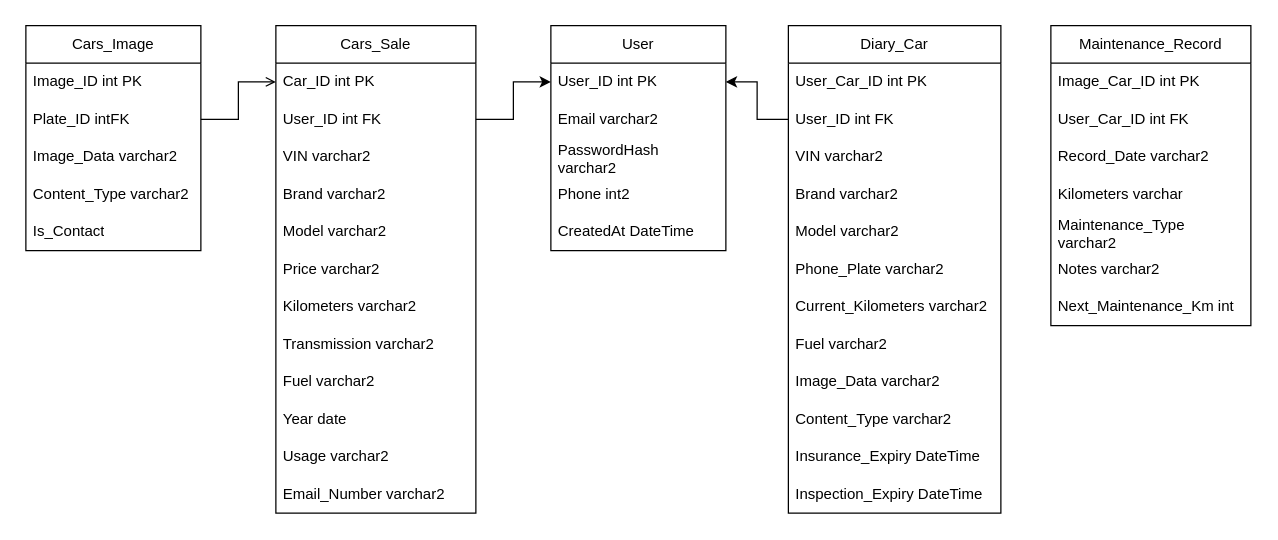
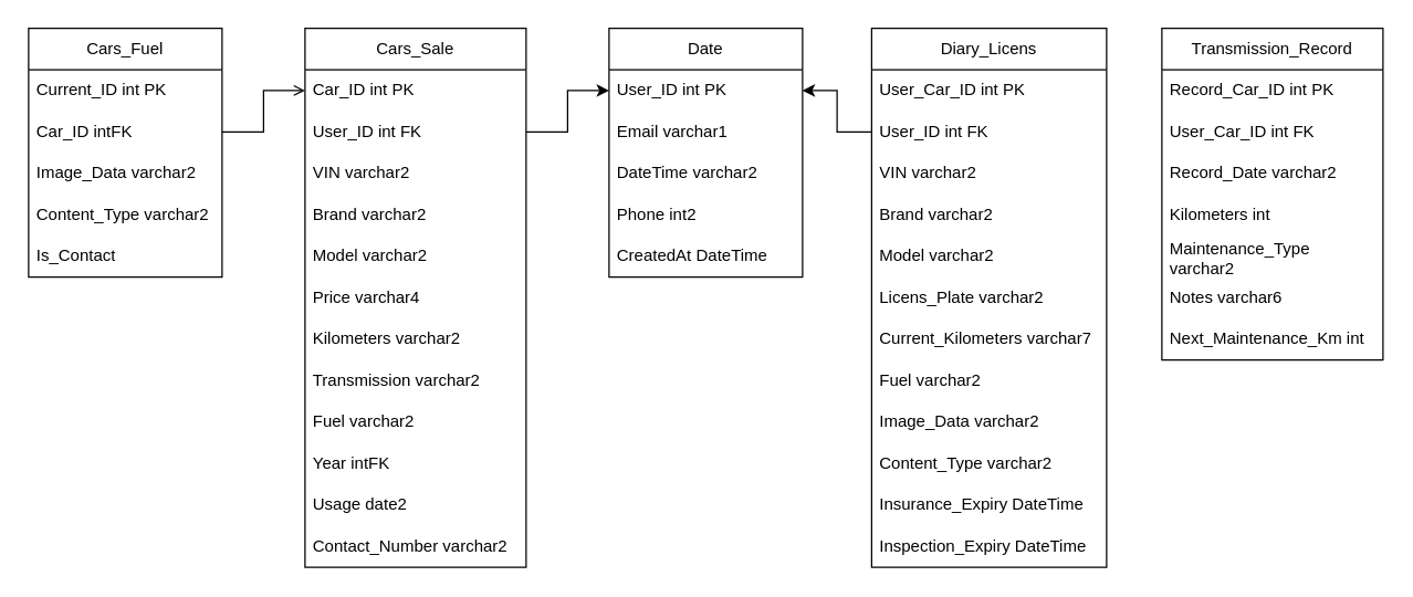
  <mxCell id="0" />
  <mxCell id="1" parent="0" />
  <mxCell id="2" value="Cars_Sale" style="swimlane;fontStyle=0;childLayout=stackLayout;horizontal=1;startSize=30;horizontalStack=0;resizeParent=1;resizeParentMax=0;resizeLast=0;collapsible=1;marginBottom=0;whiteSpace=wrap;html=1;" parent="1" vertex="1"><mxGeometry x="220" y="20" width="160" height="390" as="geometry" /></mxCell>
  <mxCell id="3" value="Car_ID int PK" style="text;strokeColor=none;fillColor=none;align=left;verticalAlign=middle;spacingLeft=4;spacingRight=4;overflow=hidden;points=[[0,0.5],[1,0.5]];portConstraint=eastwest;rotatable=0;whiteSpace=wrap;html=1;" parent="2" vertex="1"><mxGeometry y="30" width="160" height="30" as="geometry" /></mxCell>
  <mxCell id="4" value="User_ID int FK" style="text;strokeColor=none;fillColor=none;align=left;verticalAlign=middle;spacingLeft=4;spacingRight=4;overflow=hidden;points=[[0,0.5],[1,0.5]];portConstraint=eastwest;rotatable=0;whiteSpace=wrap;html=1;" parent="2" vertex="1"><mxGeometry y="60" width="160" height="30" as="geometry" /></mxCell>
  <mxCell id="5" value="VIN varchar2 " style="text;strokeColor=none;fillColor=none;align=left;verticalAlign=middle;spacingLeft=4;spacingRight=4;overflow=hidden;points=[[0,0.5],[1,0.5]];portConstraint=eastwest;rotatable=0;whiteSpace=wrap;html=1;" parent="2" vertex="1"><mxGeometry y="90" width="160" height="30" as="geometry" /></mxCell>
  <mxCell id="6" value="Brand varchar2 " style="text;strokeColor=none;fillColor=none;align=left;verticalAlign=middle;spacingLeft=4;spacingRight=4;overflow=hidden;points=[[0,0.5],[1,0.5]];portConstraint=eastwest;rotatable=0;whiteSpace=wrap;html=1;" parent="2" vertex="1"><mxGeometry y="120" width="160" height="30" as="geometry" /></mxCell>
  <mxCell id="7" value="Model varchar2 " style="text;strokeColor=none;fillColor=none;align=left;verticalAlign=middle;spacingLeft=4;spacingRight=4;overflow=hidden;points=[[0,0.5],[1,0.5]];portConstraint=eastwest;rotatable=0;whiteSpace=wrap;html=1;" parent="2" vertex="1"><mxGeometry y="150" width="160" height="30" as="geometry" /></mxCell>
- <mxCell id="8" value="Price varchar2 " style="text;strokeColor=none;fillColor=none;align=left;verticalAlign=middle;spacingLeft=4;spacingRight=4;overflow=hidden;points=[[0,0.5],[1,0.5]];portConstraint=eastwest;rotatable=0;whiteSpace=wrap;html=1;" parent="2" vertex="1"><mxGeometry y="180" width="160" height="30" as="geometry" /></mxCell>
+ <mxCell id="8" value="Price varchar4 " style="text;strokeColor=none;fillColor=none;align=left;verticalAlign=middle;spacingLeft=4;spacingRight=4;overflow=hidden;points=[[0,0.5],[1,0.5]];portConstraint=eastwest;rotatable=0;whiteSpace=wrap;html=1;" parent="2" vertex="1"><mxGeometry y="180" width="160" height="30" as="geometry" /></mxCell>
  <mxCell id="9" value="Kilometers varchar2" style="text;strokeColor=none;fillColor=none;align=left;verticalAlign=middle;spacingLeft=4;spacingRight=4;overflow=hidden;points=[[0,0.5],[1,0.5]];portConstraint=eastwest;rotatable=0;whiteSpace=wrap;html=1;" parent="2" vertex="1"><mxGeometry y="210" width="160" height="30" as="geometry" /></mxCell>
  <mxCell id="10" value="Transmission varchar2" style="text;strokeColor=none;fillColor=none;align=left;verticalAlign=middle;spacingLeft=4;spacingRight=4;overflow=hidden;points=[[0,0.5],[1,0.5]];portConstraint=eastwest;rotatable=0;whiteSpace=wrap;html=1;" parent="2" vertex="1"><mxGeometry y="240" width="160" height="30" as="geometry" /></mxCell>
  <mxCell id="11" value="Fuel varchar2" style="text;strokeColor=none;fillColor=none;align=left;verticalAlign=middle;spacingLeft=4;spacingRight=4;overflow=hidden;points=[[0,0.5],[1,0.5]];portConstraint=eastwest;rotatable=0;whiteSpace=wrap;html=1;" parent="2" vertex="1"><mxGeometry y="270" width="160" height="30" as="geometry" /></mxCell>
- <mxCell id="12" value="Year date" style="text;strokeColor=none;fillColor=none;align=left;verticalAlign=middle;spacingLeft=4;spacingRight=4;overflow=hidden;points=[[0,0.5],[1,0.5]];portConstraint=eastwest;rotatable=0;whiteSpace=wrap;html=1;" parent="2" vertex="1"><mxGeometry y="300" width="160" height="30" as="geometry" /></mxCell>
- <mxCell id="13" value="Usage varchar2" style="text;strokeColor=none;fillColor=none;align=left;verticalAlign=middle;spacingLeft=4;spacingRight=4;overflow=hidden;points=[[0,0.5],[1,0.5]];portConstraint=eastwest;rotatable=0;whiteSpace=wrap;html=1;" parent="2" vertex="1"><mxGeometry y="330" width="160" height="30" as="geometry" /></mxCell>
- <mxCell id="14" value="Email_Number varchar2" style="text;strokeColor=none;fillColor=none;align=left;verticalAlign=middle;spacingLeft=4;spacingRight=4;overflow=hidden;points=[[0,0.5],[1,0.5]];portConstraint=eastwest;rotatable=0;whiteSpace=wrap;html=1;" parent="2" vertex="1"><mxGeometry y="360" width="160" height="30" as="geometry" /></mxCell>
- <mxCell id="15" value="User" style="swimlane;fontStyle=0;childLayout=stackLayout;horizontal=1;startSize=30;horizontalStack=0;resizeParent=1;resizeParentMax=0;resizeLast=0;collapsible=1;marginBottom=0;whiteSpace=wrap;html=1;" parent="1" vertex="1"><mxGeometry x="440" y="20" width="140" height="180" as="geometry" /></mxCell>
+ <mxCell id="12" value="Year intFK" style="text;strokeColor=none;fillColor=none;align=left;verticalAlign=middle;spacingLeft=4;spacingRight=4;overflow=hidden;points=[[0,0.5],[1,0.5]];portConstraint=eastwest;rotatable=0;whiteSpace=wrap;html=1;" parent="2" vertex="1"><mxGeometry y="300" width="160" height="30" as="geometry" /></mxCell>
+ <mxCell id="13" value="Usage date2" style="text;strokeColor=none;fillColor=none;align=left;verticalAlign=middle;spacingLeft=4;spacingRight=4;overflow=hidden;points=[[0,0.5],[1,0.5]];portConstraint=eastwest;rotatable=0;whiteSpace=wrap;html=1;" parent="2" vertex="1"><mxGeometry y="330" width="160" height="30" as="geometry" /></mxCell>
+ <mxCell id="14" value="Contact_Number varchar2" style="text;strokeColor=none;fillColor=none;align=left;verticalAlign=middle;spacingLeft=4;spacingRight=4;overflow=hidden;points=[[0,0.5],[1,0.5]];portConstraint=eastwest;rotatable=0;whiteSpace=wrap;html=1;" parent="2" vertex="1"><mxGeometry y="360" width="160" height="30" as="geometry" /></mxCell>
+ <mxCell id="15" value="Date" style="swimlane;fontStyle=0;childLayout=stackLayout;horizontal=1;startSize=30;horizontalStack=0;resizeParent=1;resizeParentMax=0;resizeLast=0;collapsible=1;marginBottom=0;whiteSpace=wrap;html=1;" parent="1" vertex="1"><mxGeometry x="440" y="20" width="140" height="180" as="geometry" /></mxCell>
  <mxCell id="16" value="User_ID int PK" style="text;strokeColor=none;fillColor=none;align=left;verticalAlign=middle;spacingLeft=4;spacingRight=4;overflow=hidden;points=[[0,0.5],[1,0.5]];portConstraint=eastwest;rotatable=0;whiteSpace=wrap;html=1;" parent="15" vertex="1"><mxGeometry y="30" width="140" height="30" as="geometry" /></mxCell>
- <mxCell id="17" value="Email varchar2 " style="text;strokeColor=none;fillColor=none;align=left;verticalAlign=middle;spacingLeft=4;spacingRight=4;overflow=hidden;points=[[0,0.5],[1,0.5]];portConstraint=eastwest;rotatable=0;whiteSpace=wrap;html=1;" parent="15" vertex="1"><mxGeometry y="60" width="140" height="30" as="geometry" /></mxCell>
- <mxCell id="18" value="PasswordHash varchar2" style="text;strokeColor=none;fillColor=none;align=left;verticalAlign=middle;spacingLeft=4;spacingRight=4;overflow=hidden;points=[[0,0.5],[1,0.5]];portConstraint=eastwest;rotatable=0;whiteSpace=wrap;html=1;" parent="15" vertex="1"><mxGeometry y="90" width="140" height="30" as="geometry" /></mxCell>
+ <mxCell id="17" value="Email varchar1 " style="text;strokeColor=none;fillColor=none;align=left;verticalAlign=middle;spacingLeft=4;spacingRight=4;overflow=hidden;points=[[0,0.5],[1,0.5]];portConstraint=eastwest;rotatable=0;whiteSpace=wrap;html=1;" parent="15" vertex="1"><mxGeometry y="60" width="140" height="30" as="geometry" /></mxCell>
+ <mxCell id="18" value="DateTime varchar2" style="text;strokeColor=none;fillColor=none;align=left;verticalAlign=middle;spacingLeft=4;spacingRight=4;overflow=hidden;points=[[0,0.5],[1,0.5]];portConstraint=eastwest;rotatable=0;whiteSpace=wrap;html=1;" parent="15" vertex="1"><mxGeometry y="90" width="140" height="30" as="geometry" /></mxCell>
  <mxCell id="19" value="Phone int2 " style="text;strokeColor=none;fillColor=none;align=left;verticalAlign=middle;spacingLeft=4;spacingRight=4;overflow=hidden;points=[[0,0.5],[1,0.5]];portConstraint=eastwest;rotatable=0;whiteSpace=wrap;html=1;" parent="15" vertex="1"><mxGeometry y="120" width="140" height="30" as="geometry" /></mxCell>
  <mxCell id="20" value="CreatedAt DateTime " style="text;strokeColor=none;fillColor=none;align=left;verticalAlign=middle;spacingLeft=4;spacingRight=4;overflow=hidden;points=[[0,0.5],[1,0.5]];portConstraint=eastwest;rotatable=0;whiteSpace=wrap;html=1;" parent="15" vertex="1"><mxGeometry y="150" width="140" height="30" as="geometry" /></mxCell>
  <mxCell id="21" style="edgeStyle=orthogonalEdgeStyle;rounded=0;orthogonalLoop=1;jettySize=auto;html=1;entryX=0;entryY=0.5;entryDx=0;entryDy=0;" parent="1" source="4" target="16" edge="1"><mxGeometry relative="1" as="geometry" /></mxCell>
- <mxCell id="22" value="Cars_Image" style="swimlane;fontStyle=0;childLayout=stackLayout;horizontal=1;startSize=30;horizontalStack=0;resizeParent=1;resizeParentMax=0;resizeLast=0;collapsible=1;marginBottom=0;whiteSpace=wrap;html=1;" parent="1" vertex="1"><mxGeometry x="20" y="20" width="140" height="180" as="geometry" /></mxCell>
- <mxCell id="23" value="Image_ID int PK" style="text;strokeColor=none;fillColor=none;align=left;verticalAlign=middle;spacingLeft=4;spacingRight=4;overflow=hidden;points=[[0,0.5],[1,0.5]];portConstraint=eastwest;rotatable=0;whiteSpace=wrap;html=1;" parent="22" vertex="1"><mxGeometry y="30" width="140" height="30" as="geometry" /></mxCell>
- <mxCell id="24" value="Plate_ID intFK" style="text;strokeColor=none;fillColor=none;align=left;verticalAlign=middle;spacingLeft=4;spacingRight=4;overflow=hidden;points=[[0,0.5],[1,0.5]];portConstraint=eastwest;rotatable=0;whiteSpace=wrap;html=1;" parent="22" vertex="1"><mxGeometry y="60" width="140" height="30" as="geometry" /></mxCell>
+ <mxCell id="22" value="Cars_Fuel" style="swimlane;fontStyle=0;childLayout=stackLayout;horizontal=1;startSize=30;horizontalStack=0;resizeParent=1;resizeParentMax=0;resizeLast=0;collapsible=1;marginBottom=0;whiteSpace=wrap;html=1;" parent="1" vertex="1"><mxGeometry x="20" y="20" width="140" height="180" as="geometry" /></mxCell>
+ <mxCell id="23" value="Current_ID int PK" style="text;strokeColor=none;fillColor=none;align=left;verticalAlign=middle;spacingLeft=4;spacingRight=4;overflow=hidden;points=[[0,0.5],[1,0.5]];portConstraint=eastwest;rotatable=0;whiteSpace=wrap;html=1;" parent="22" vertex="1"><mxGeometry y="30" width="140" height="30" as="geometry" /></mxCell>
+ <mxCell id="24" value="Car_ID intFK" style="text;strokeColor=none;fillColor=none;align=left;verticalAlign=middle;spacingLeft=4;spacingRight=4;overflow=hidden;points=[[0,0.5],[1,0.5]];portConstraint=eastwest;rotatable=0;whiteSpace=wrap;html=1;" parent="22" vertex="1"><mxGeometry y="60" width="140" height="30" as="geometry" /></mxCell>
  <mxCell id="25" value="Image_Data varchar2 " style="text;strokeColor=none;fillColor=none;align=left;verticalAlign=middle;spacingLeft=4;spacingRight=4;overflow=hidden;points=[[0,0.5],[1,0.5]];portConstraint=eastwest;rotatable=0;whiteSpace=wrap;html=1;" parent="22" vertex="1"><mxGeometry y="90" width="140" height="30" as="geometry" /></mxCell>
  <mxCell id="26" value="Content_Type varchar2 " style="text;strokeColor=none;fillColor=none;align=left;verticalAlign=middle;spacingLeft=4;spacingRight=4;overflow=hidden;points=[[0,0.5],[1,0.5]];portConstraint=eastwest;rotatable=0;whiteSpace=wrap;html=1;" parent="22" vertex="1"><mxGeometry y="120" width="140" height="30" as="geometry" /></mxCell>
  <mxCell id="27" value="Is_Contact " style="text;strokeColor=none;fillColor=none;align=left;verticalAlign=middle;spacingLeft=4;spacingRight=4;overflow=hidden;points=[[0,0.5],[1,0.5]];portConstraint=eastwest;rotatable=0;whiteSpace=wrap;html=1;" parent="22" vertex="1"><mxGeometry y="150" width="140" height="30" as="geometry" /></mxCell>
  <mxCell id="28" style="edgeStyle=orthogonalEdgeStyle;rounded=0;orthogonalLoop=1;jettySize=auto;html=1;entryX=0;entryY=0.5;entryDx=0;entryDy=0;endArrow=open;" parent="1" source="24" target="3" edge="1"><mxGeometry relative="1" as="geometry" /></mxCell>
- <mxCell id="29" value="Diary_Car" style="swimlane;fontStyle=0;childLayout=stackLayout;horizontal=1;startSize=30;horizontalStack=0;resizeParent=1;resizeParentMax=0;resizeLast=0;collapsible=1;marginBottom=0;whiteSpace=wrap;html=1;" parent="1" vertex="1"><mxGeometry x="630" y="20" width="170" height="390" as="geometry" /></mxCell>
+ <mxCell id="29" value="Diary_Licens" style="swimlane;fontStyle=0;childLayout=stackLayout;horizontal=1;startSize=30;horizontalStack=0;resizeParent=1;resizeParentMax=0;resizeLast=0;collapsible=1;marginBottom=0;whiteSpace=wrap;html=1;" parent="1" vertex="1"><mxGeometry x="630" y="20" width="170" height="390" as="geometry" /></mxCell>
  <mxCell id="30" value="&lt;div&gt;User_Car_ID int PK&lt;/div&gt;" style="text;strokeColor=none;fillColor=none;align=left;verticalAlign=middle;spacingLeft=4;spacingRight=4;overflow=hidden;points=[[0,0.5],[1,0.5]];portConstraint=eastwest;rotatable=0;whiteSpace=wrap;html=1;" parent="29" vertex="1"><mxGeometry y="30" width="170" height="30" as="geometry" /></mxCell>
  <mxCell id="31" value="User_ID int FK" style="text;strokeColor=none;fillColor=none;align=left;verticalAlign=middle;spacingLeft=4;spacingRight=4;overflow=hidden;points=[[0,0.5],[1,0.5]];portConstraint=eastwest;rotatable=0;whiteSpace=wrap;html=1;" parent="29" vertex="1"><mxGeometry y="60" width="170" height="30" as="geometry" /></mxCell>
  <mxCell id="32" value="VIN varchar2 " style="text;strokeColor=none;fillColor=none;align=left;verticalAlign=middle;spacingLeft=4;spacingRight=4;overflow=hidden;points=[[0,0.5],[1,0.5]];portConstraint=eastwest;rotatable=0;whiteSpace=wrap;html=1;" parent="29" vertex="1"><mxGeometry y="90" width="170" height="30" as="geometry" /></mxCell>
  <mxCell id="33" value="Brand varchar2 " style="text;strokeColor=none;fillColor=none;align=left;verticalAlign=middle;spacingLeft=4;spacingRight=4;overflow=hidden;points=[[0,0.5],[1,0.5]];portConstraint=eastwest;rotatable=0;whiteSpace=wrap;html=1;" parent="29" vertex="1"><mxGeometry y="120" width="170" height="30" as="geometry" /></mxCell>
  <mxCell id="34" value="Model varchar2 " style="text;strokeColor=none;fillColor=none;align=left;verticalAlign=middle;spacingLeft=4;spacingRight=4;overflow=hidden;points=[[0,0.5],[1,0.5]];portConstraint=eastwest;rotatable=0;whiteSpace=wrap;html=1;" parent="29" vertex="1"><mxGeometry y="150" width="170" height="30" as="geometry" /></mxCell>
- <mxCell id="35" value="Phone_Plate varchar2 " style="text;strokeColor=none;fillColor=none;align=left;verticalAlign=middle;spacingLeft=4;spacingRight=4;overflow=hidden;points=[[0,0.5],[1,0.5]];portConstraint=eastwest;rotatable=0;whiteSpace=wrap;html=1;" parent="29" vertex="1"><mxGeometry y="180" width="170" height="30" as="geometry" /></mxCell>
- <mxCell id="36" value="Current_Kilometers varchar2" style="text;strokeColor=none;fillColor=none;align=left;verticalAlign=middle;spacingLeft=4;spacingRight=4;overflow=hidden;points=[[0,0.5],[1,0.5]];portConstraint=eastwest;rotatable=0;whiteSpace=wrap;html=1;" parent="29" vertex="1"><mxGeometry y="210" width="170" height="30" as="geometry" /></mxCell>
+ <mxCell id="35" value="Licens_Plate varchar2 " style="text;strokeColor=none;fillColor=none;align=left;verticalAlign=middle;spacingLeft=4;spacingRight=4;overflow=hidden;points=[[0,0.5],[1,0.5]];portConstraint=eastwest;rotatable=0;whiteSpace=wrap;html=1;" parent="29" vertex="1"><mxGeometry y="180" width="170" height="30" as="geometry" /></mxCell>
+ <mxCell id="36" value="Current_Kilometers varchar7" style="text;strokeColor=none;fillColor=none;align=left;verticalAlign=middle;spacingLeft=4;spacingRight=4;overflow=hidden;points=[[0,0.5],[1,0.5]];portConstraint=eastwest;rotatable=0;whiteSpace=wrap;html=1;" parent="29" vertex="1"><mxGeometry y="210" width="170" height="30" as="geometry" /></mxCell>
  <mxCell id="37" value="Fuel varchar2" style="text;strokeColor=none;fillColor=none;align=left;verticalAlign=middle;spacingLeft=4;spacingRight=4;overflow=hidden;points=[[0,0.5],[1,0.5]];portConstraint=eastwest;rotatable=0;whiteSpace=wrap;html=1;" parent="29" vertex="1"><mxGeometry y="240" width="170" height="30" as="geometry" /></mxCell>
  <mxCell id="38" value="Image_Data varchar2 " style="text;strokeColor=none;fillColor=none;align=left;verticalAlign=middle;spacingLeft=4;spacingRight=4;overflow=hidden;points=[[0,0.5],[1,0.5]];portConstraint=eastwest;rotatable=0;whiteSpace=wrap;html=1;" parent="29" vertex="1"><mxGeometry y="270" width="170" height="30" as="geometry" /></mxCell>
  <mxCell id="39" value="Content_Type varchar2 " style="text;strokeColor=none;fillColor=none;align=left;verticalAlign=middle;spacingLeft=4;spacingRight=4;overflow=hidden;points=[[0,0.5],[1,0.5]];portConstraint=eastwest;rotatable=0;whiteSpace=wrap;html=1;" parent="29" vertex="1"><mxGeometry y="300" width="170" height="30" as="geometry" /></mxCell>
  <mxCell id="40" value="Insurance_Expiry DateTime" style="text;strokeColor=none;fillColor=none;align=left;verticalAlign=middle;spacingLeft=4;spacingRight=4;overflow=hidden;points=[[0,0.5],[1,0.5]];portConstraint=eastwest;rotatable=0;whiteSpace=wrap;html=1;" parent="29" vertex="1"><mxGeometry y="330" width="170" height="30" as="geometry" /></mxCell>
  <mxCell id="41" value="Inspection_Expiry DateTime" style="text;strokeColor=none;fillColor=none;align=left;verticalAlign=middle;spacingLeft=4;spacingRight=4;overflow=hidden;points=[[0,0.5],[1,0.5]];portConstraint=eastwest;rotatable=0;whiteSpace=wrap;html=1;" parent="29" vertex="1"><mxGeometry y="360" width="170" height="30" as="geometry" /></mxCell>
  <mxCell id="42" style="edgeStyle=orthogonalEdgeStyle;rounded=0;orthogonalLoop=1;jettySize=auto;html=1;" parent="1" source="31" target="16" edge="1"><mxGeometry relative="1" as="geometry" /></mxCell>
- <mxCell id="43" value="Maintenance_Record" style="swimlane;fontStyle=0;childLayout=stackLayout;horizontal=1;startSize=30;horizontalStack=0;resizeParent=1;resizeParentMax=0;resizeLast=0;collapsible=1;marginBottom=0;whiteSpace=wrap;html=1;" parent="1" vertex="1"><mxGeometry x="840" y="20" width="160" height="240" as="geometry" /></mxCell>
- <mxCell id="44" value="&lt;div&gt;Image_Car_ID int PK&lt;/div&gt;" style="text;strokeColor=none;fillColor=none;align=left;verticalAlign=middle;spacingLeft=4;spacingRight=4;overflow=hidden;points=[[0,0.5],[1,0.5]];portConstraint=eastwest;rotatable=0;whiteSpace=wrap;html=1;" parent="43" vertex="1"><mxGeometry y="30" width="160" height="30" as="geometry" /></mxCell>
+ <mxCell id="43" value="Transmission_Record" style="swimlane;fontStyle=0;childLayout=stackLayout;horizontal=1;startSize=30;horizontalStack=0;resizeParent=1;resizeParentMax=0;resizeLast=0;collapsible=1;marginBottom=0;whiteSpace=wrap;html=1;" parent="1" vertex="1"><mxGeometry x="840" y="20" width="160" height="240" as="geometry" /></mxCell>
+ <mxCell id="44" value="&lt;div&gt;Record_Car_ID int PK&lt;/div&gt;" style="text;strokeColor=none;fillColor=none;align=left;verticalAlign=middle;spacingLeft=4;spacingRight=4;overflow=hidden;points=[[0,0.5],[1,0.5]];portConstraint=eastwest;rotatable=0;whiteSpace=wrap;html=1;" parent="43" vertex="1"><mxGeometry y="30" width="160" height="30" as="geometry" /></mxCell>
  <mxCell id="45" value="User_Car_ID int FK" style="text;strokeColor=none;fillColor=none;align=left;verticalAlign=middle;spacingLeft=4;spacingRight=4;overflow=hidden;points=[[0,0.5],[1,0.5]];portConstraint=eastwest;rotatable=0;whiteSpace=wrap;html=1;" parent="43" vertex="1"><mxGeometry y="60" width="160" height="30" as="geometry" /></mxCell>
  <mxCell id="46" value="Record_Date varchar2 " style="text;strokeColor=none;fillColor=none;align=left;verticalAlign=middle;spacingLeft=4;spacingRight=4;overflow=hidden;points=[[0,0.5],[1,0.5]];portConstraint=eastwest;rotatable=0;whiteSpace=wrap;html=1;" parent="43" vertex="1"><mxGeometry y="90" width="160" height="30" as="geometry" /></mxCell>
- <mxCell id="47" value="Kilometers varchar" style="text;strokeColor=none;fillColor=none;align=left;verticalAlign=middle;spacingLeft=4;spacingRight=4;overflow=hidden;points=[[0,0.5],[1,0.5]];portConstraint=eastwest;rotatable=0;whiteSpace=wrap;html=1;" parent="43" vertex="1"><mxGeometry y="120" width="160" height="30" as="geometry" /></mxCell>
+ <mxCell id="47" value="Kilometers int" style="text;strokeColor=none;fillColor=none;align=left;verticalAlign=middle;spacingLeft=4;spacingRight=4;overflow=hidden;points=[[0,0.5],[1,0.5]];portConstraint=eastwest;rotatable=0;whiteSpace=wrap;html=1;" parent="43" vertex="1"><mxGeometry y="120" width="160" height="30" as="geometry" /></mxCell>
  <mxCell id="48" value="Maintenance_Type varchar2" style="text;strokeColor=none;fillColor=none;align=left;verticalAlign=middle;spacingLeft=4;spacingRight=4;overflow=hidden;points=[[0,0.5],[1,0.5]];portConstraint=eastwest;rotatable=0;whiteSpace=wrap;html=1;" parent="43" vertex="1"><mxGeometry y="150" width="160" height="30" as="geometry" /></mxCell>
- <mxCell id="49" value="Notes varchar2 " style="text;strokeColor=none;fillColor=none;align=left;verticalAlign=middle;spacingLeft=4;spacingRight=4;overflow=hidden;points=[[0,0.5],[1,0.5]];portConstraint=eastwest;rotatable=0;whiteSpace=wrap;html=1;" parent="43" vertex="1"><mxGeometry y="180" width="160" height="30" as="geometry" /></mxCell>
+ <mxCell id="49" value="Notes varchar6 " style="text;strokeColor=none;fillColor=none;align=left;verticalAlign=middle;spacingLeft=4;spacingRight=4;overflow=hidden;points=[[0,0.5],[1,0.5]];portConstraint=eastwest;rotatable=0;whiteSpace=wrap;html=1;" parent="43" vertex="1"><mxGeometry y="180" width="160" height="30" as="geometry" /></mxCell>
  <mxCell id="50" value="Next_Maintenance_Km int" style="text;strokeColor=none;fillColor=none;align=left;verticalAlign=middle;spacingLeft=4;spacingRight=4;overflow=hidden;points=[[0,0.5],[1,0.5]];portConstraint=eastwest;rotatable=0;whiteSpace=wrap;html=1;" parent="43" vertex="1"><mxGeometry y="210" width="160" height="30" as="geometry" /></mxCell>
